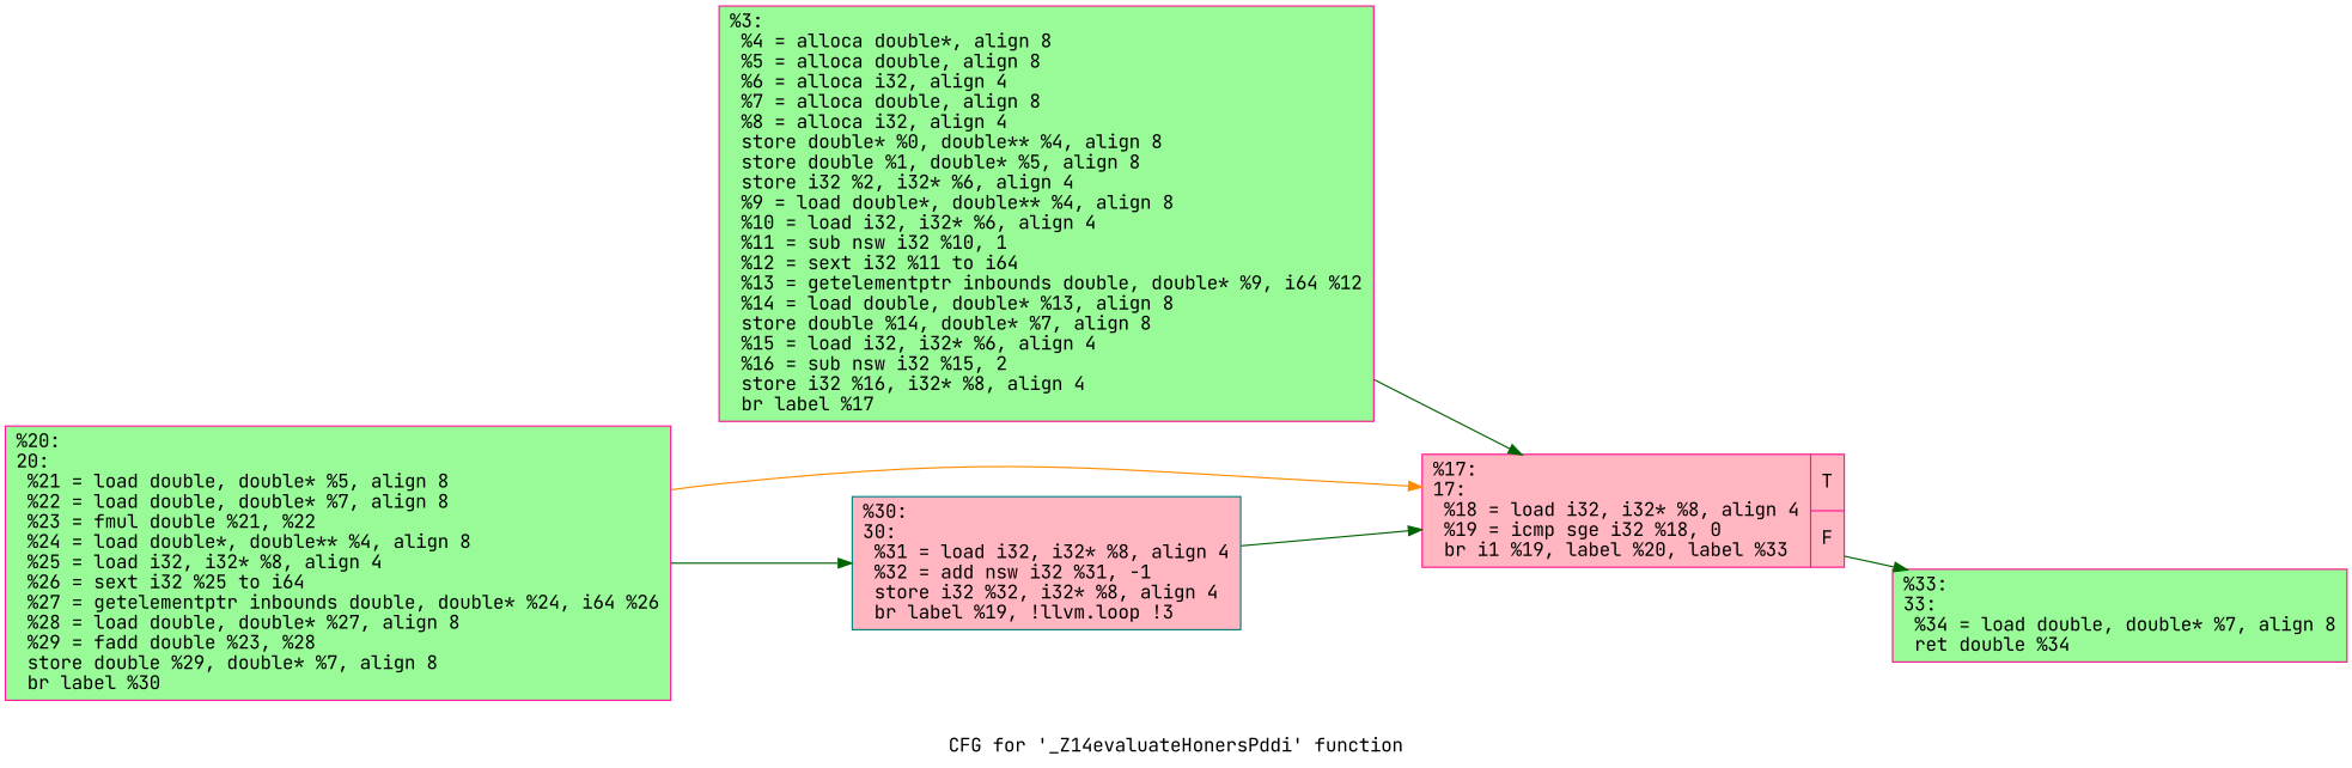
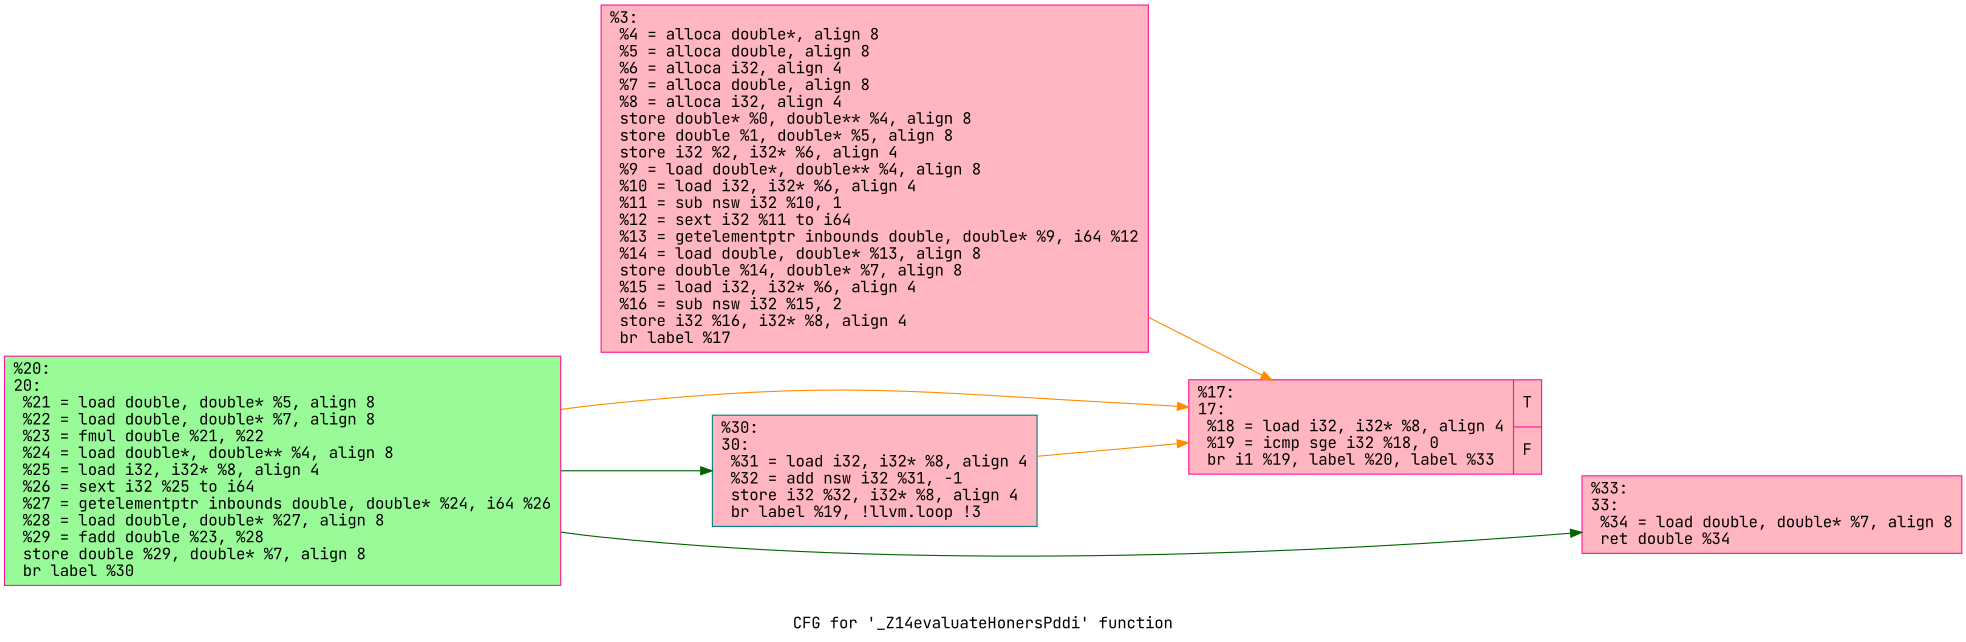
  digraph {
    fontname="JetBrains Mono"
    label="CFG for '_Z14evaluateHonersPddi' function"
    rankdir=LR
    node [color=deeppink fillcolor=palegreen fontname="JetBrains Mono" shape=record style=filled]
    edge [color=darkgreen fontname="JetBrains Mono"]
-   n1 [label="{%3:\l  %4 = alloca double*, align 8\l  %5 = alloca double, align 8\l  %6 = alloca i32, align 4\l  %7 = alloca double, align 8\l  %8 = alloca i32, align 4\l  store double* %0, double** %4, align 8\l  store double %1, double* %5, align 8\l  store i32 %2, i32* %6, align 4\l  %9 = load double*, double** %4, align 8\l  %10 = load i32, i32* %6, align 4\l  %11 = sub nsw i32 %10, 1\l  %12 = sext i32 %11 to i64\l  %13 = getelementptr inbounds double, double* %9, i64 %12\l  %14 = load double, double* %13, align 8\l  store double %14, double* %7, align 8\l  %15 = load i32, i32* %6, align 4\l  %16 = sub nsw i32 %15, 2\l  store i32 %16, i32* %8, align 4\l  br label %17\l}"]
+   n1 [fillcolor=lightpink label="{%3:\l  %4 = alloca double*, align 8\l  %5 = alloca double, align 8\l  %6 = alloca i32, align 4\l  %7 = alloca double, align 8\l  %8 = alloca i32, align 4\l  store double* %0, double** %4, align 8\l  store double %1, double* %5, align 8\l  store i32 %2, i32* %6, align 4\l  %9 = load double*, double** %4, align 8\l  %10 = load i32, i32* %6, align 4\l  %11 = sub nsw i32 %10, 1\l  %12 = sext i32 %11 to i64\l  %13 = getelementptr inbounds double, double* %9, i64 %12\l  %14 = load double, double* %13, align 8\l  store double %14, double* %7, align 8\l  %15 = load i32, i32* %6, align 4\l  %16 = sub nsw i32 %15, 2\l  store i32 %16, i32* %8, align 4\l  br label %17\l}"]
    n2 [fillcolor=lightpink label="{%17:\l17:                                               \l  %18 = load i32, i32* %8, align 4\l  %19 = icmp sge i32 %18, 0\l  br i1 %19, label %20, label %33\l|{<s0>T|<s1>F}}"]
-   n3 [label="{%33:\l33:                                               \l  %34 = load double, double* %7, align 8\l  ret double %34\l}"]
+   n3 [fillcolor=lightpink label="{%33:\l33:                                               \l  %34 = load double, double* %7, align 8\l  ret double %34\l}"]
    n4 [label="{%20:\l20:                                               \l  %21 = load double, double* %5, align 8\l  %22 = load double, double* %7, align 8\l  %23 = fmul double %21, %22\l  %24 = load double*, double** %4, align 8\l  %25 = load i32, i32* %8, align 4\l  %26 = sext i32 %25 to i64\l  %27 = getelementptr inbounds double, double* %24, i64 %26\l  %28 = load double, double* %27, align 8\l  %29 = fadd double %23, %28\l  store double %29, double* %7, align 8\l  br label %30\l}"]
    n5 [color=teal fillcolor=lightpink label="{%30:\l30:                                               \l  %31 = load i32, i32* %8, align 4\l  %32 = add nsw i32 %31, -1\l  store i32 %32, i32* %8, align 4\l  br label %19, !llvm.loop !3\l}"]
-   n1 -> n2
-   n2 -> n3
+   n1 -> n2 [color=darkorange]
+   n4 -> n3
    n4 -> n2 [color=darkorange]
    n4 -> n5
-   n5 -> n2
+   n5 -> n2 [color=darkorange]
  }
